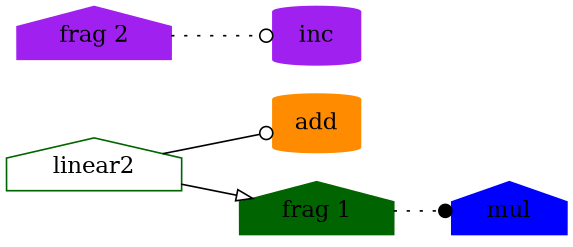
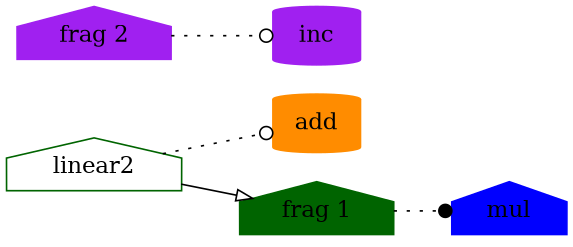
  digraph {
    rankdir=LR
    node [color=darkgreen shape=house style=filled]
    edge [arrowhead=odot]
    linear2 [style=""]
    add [color=darkorange shape=cylinder sides=6]
    n3 [label="frag 1"]
    mul [color=blue sides=6]
    n5 [color=purple label="frag 2"]
    inc [color=purple shape=cylinder sides=6]
-   linear2 -> add
+   linear2 -> add [style=dotted]
    linear2 -> n3 [arrowhead=onormal]
    n3 -> mul [arrowhead=dot style=dotted]
    n5 -> inc [style=dotted]
  }
